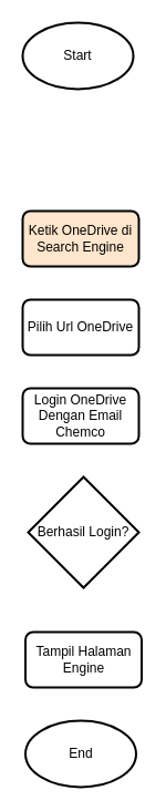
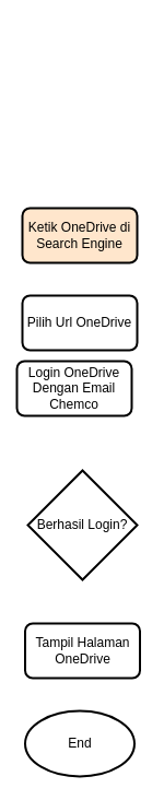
  <mxCell id="0" />
  <mxCell id="1" parent="0" />
- <mxCell id="2" value="&lt;div&gt;Start&lt;/div&gt;" style="strokeWidth=2;html=1;shape=mxgraph.flowchart.start_1;whiteSpace=wrap;" vertex="1" parent="1"><mxGeometry x="20" y="20" width="100" height="60" as="geometry" /></mxCell>
  <mxCell id="3" value="Ketik OneDrive di Search Engine" style="rounded=1;whiteSpace=wrap;html=1;absoluteArcSize=1;arcSize=14;strokeWidth=2;fillColor=#ffe6cc;" vertex="1" parent="1"><mxGeometry x="20" y="190" width="105" height="50" as="geometry" /></mxCell>
  <mxCell id="4" value="Pilih Url OneDrive" style="rounded=1;whiteSpace=wrap;html=1;absoluteArcSize=1;arcSize=14;strokeWidth=2;" vertex="1" parent="1"><mxGeometry x="20" y="270" width="105" height="50" as="geometry" /></mxCell>
- <mxCell id="5" value="Login OneDrive Dengan Email Chemco" style="rounded=1;whiteSpace=wrap;html=1;absoluteArcSize=1;arcSize=14;strokeWidth=2;" vertex="1" parent="1"><mxGeometry x="20" y="350" width="105" height="50" as="geometry" /></mxCell>
+ <mxCell id="5" value="Login OneDrive Dengan Email Chemco" style="rounded=1;whiteSpace=wrap;html=1;absoluteArcSize=1;arcSize=14;strokeWidth=2;" vertex="1" parent="1"><mxGeometry x="15" y="330" width="105" height="50" as="geometry" /></mxCell>
  <mxCell id="6" value="Berhasil Login?" style="strokeWidth=2;html=1;shape=mxgraph.flowchart.decision;whiteSpace=wrap;" vertex="1" parent="1"><mxGeometry x="25" y="430" width="100" height="100" as="geometry" /></mxCell>
- <mxCell id="7" value="Tampil Halaman Engine" style="rounded=1;whiteSpace=wrap;html=1;absoluteArcSize=1;arcSize=14;strokeWidth=2;" vertex="1" parent="1"><mxGeometry x="22.5" y="570" width="105" height="50" as="geometry" /></mxCell>
+ <mxCell id="7" value="Tampil Halaman OneDrive" style="rounded=1;whiteSpace=wrap;html=1;absoluteArcSize=1;arcSize=14;strokeWidth=2;" vertex="1" parent="1"><mxGeometry x="22.5" y="570" width="105" height="50" as="geometry" /></mxCell>
  <mxCell id="8" value="&lt;div&gt;End&lt;/div&gt;" style="strokeWidth=2;html=1;shape=mxgraph.flowchart.start_1;whiteSpace=wrap;" vertex="1" parent="1"><mxGeometry x="22.5" y="650" width="100" height="60" as="geometry" /></mxCell>
